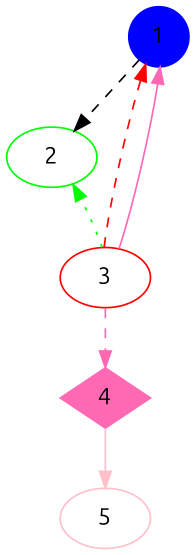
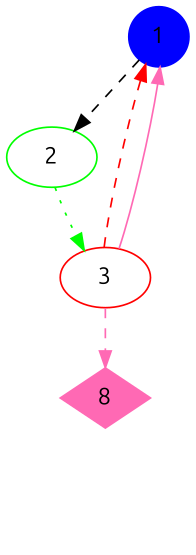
  digraph {
    fontname=Ubuntu
    node [fontname=Ubuntu]
    edge [fontname=Ubuntu style=dashed color=hotpink]
    1 [color=blue shape=circle style=filled]
    2 [color=green]
    3 [color=red]
-   4 [color=hotpink shape=diamond style=filled]
-   5 [color=pink]
+   4 [color=hotpink shape=diamond style=filled label=8]
    1 -> 2 [color=""]
-   3 -> 2 [color=green style=dotted]
+   2 -> 3 [color=green style=dotted]
    3 -> 1 [color=red]
    3 -> 1 [style=""]
    3 -> 4
-   4 -> 5 [color=pink style=dahsed]
  }
